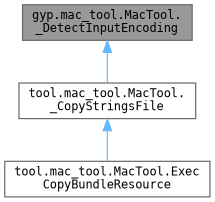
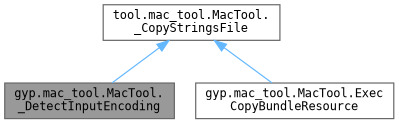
  digraph {
    fontname="DejaVu Sans Mono"
    rankdir=TB
    node [color=grey40 fillcolor=white fontname="DejaVu Sans Mono" fontsize=10 shape=box style=filled]
    edge [color=steelblue1 dir=back fontname="DejaVu Sans Mono" fontsize=10 labelfontname=Helvetica labelfontsize=10 style=solid]
    n1 [color=gray40 fillcolor=grey60 fontcolor=black height=0.2 label="gyp.mac_tool.MacTool.\l_DetectInputEncoding" width=0.4]
    n2 [height=0.2 label="tool.mac_tool.MacTool.\l_CopyStringsFile" width=0.4]
-   n3 [height=0.2 label="tool.mac_tool.MacTool.Exec\lCopyBundleResource" width=0.4]
-   n1 -> n2
+   n3 [height=0.2 label="gyp.mac_tool.MacTool.Exec\lCopyBundleResource" width=0.4]
+   n2 -> n1
    n2 -> n3
  }
